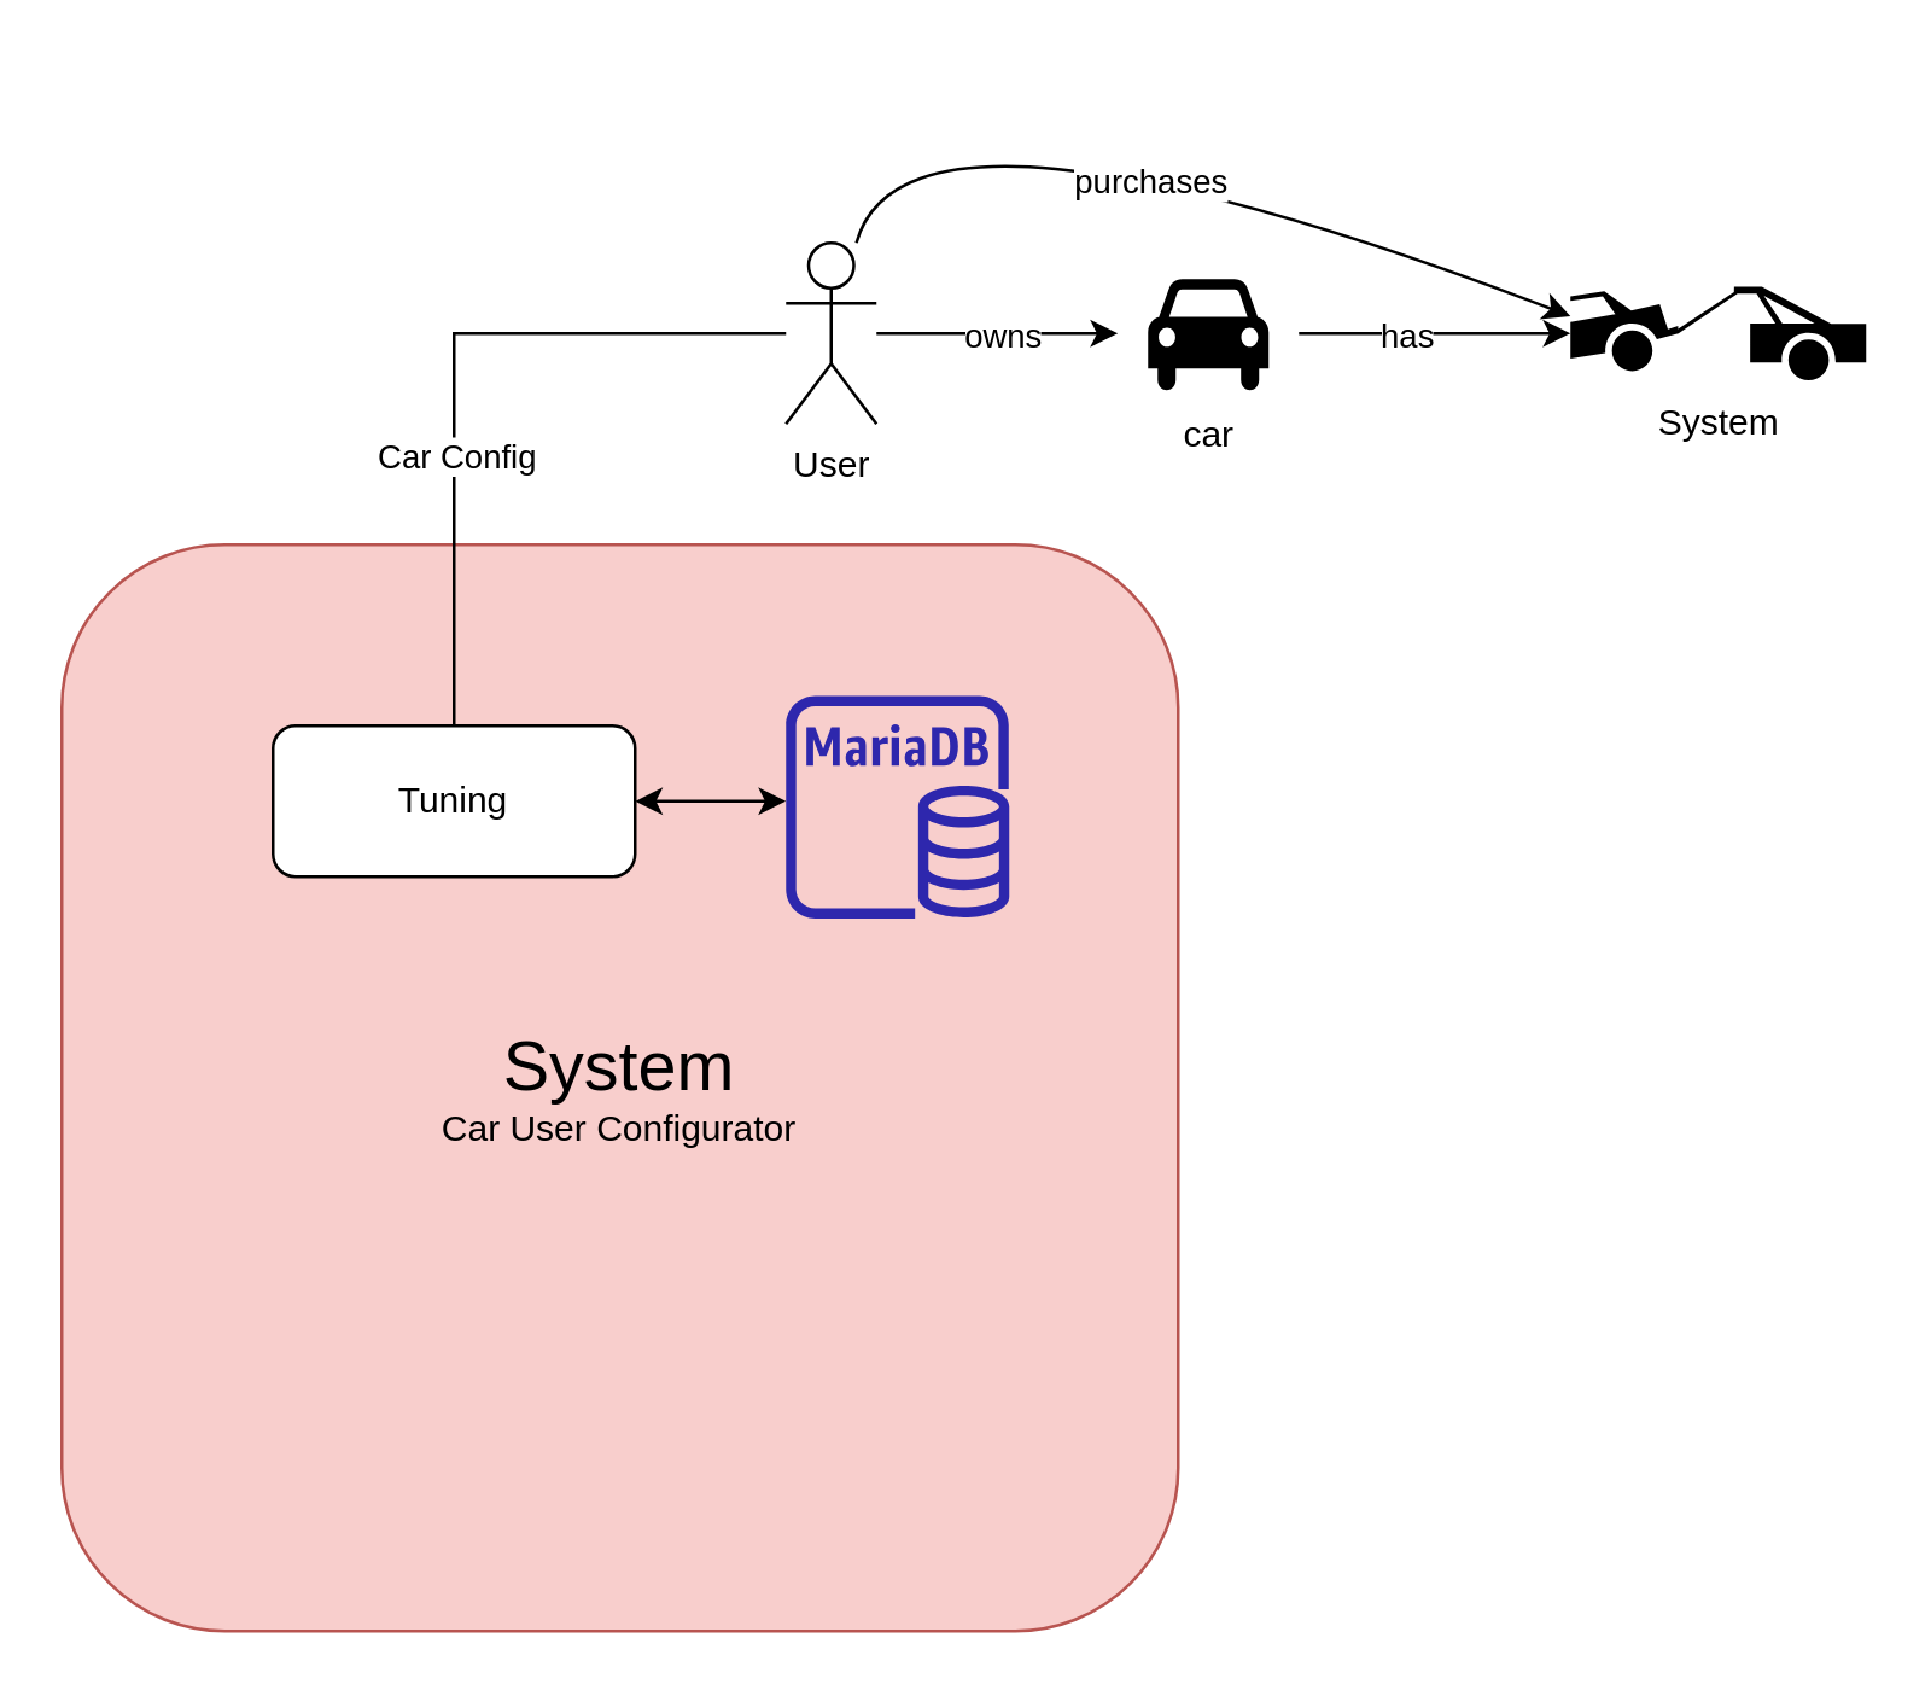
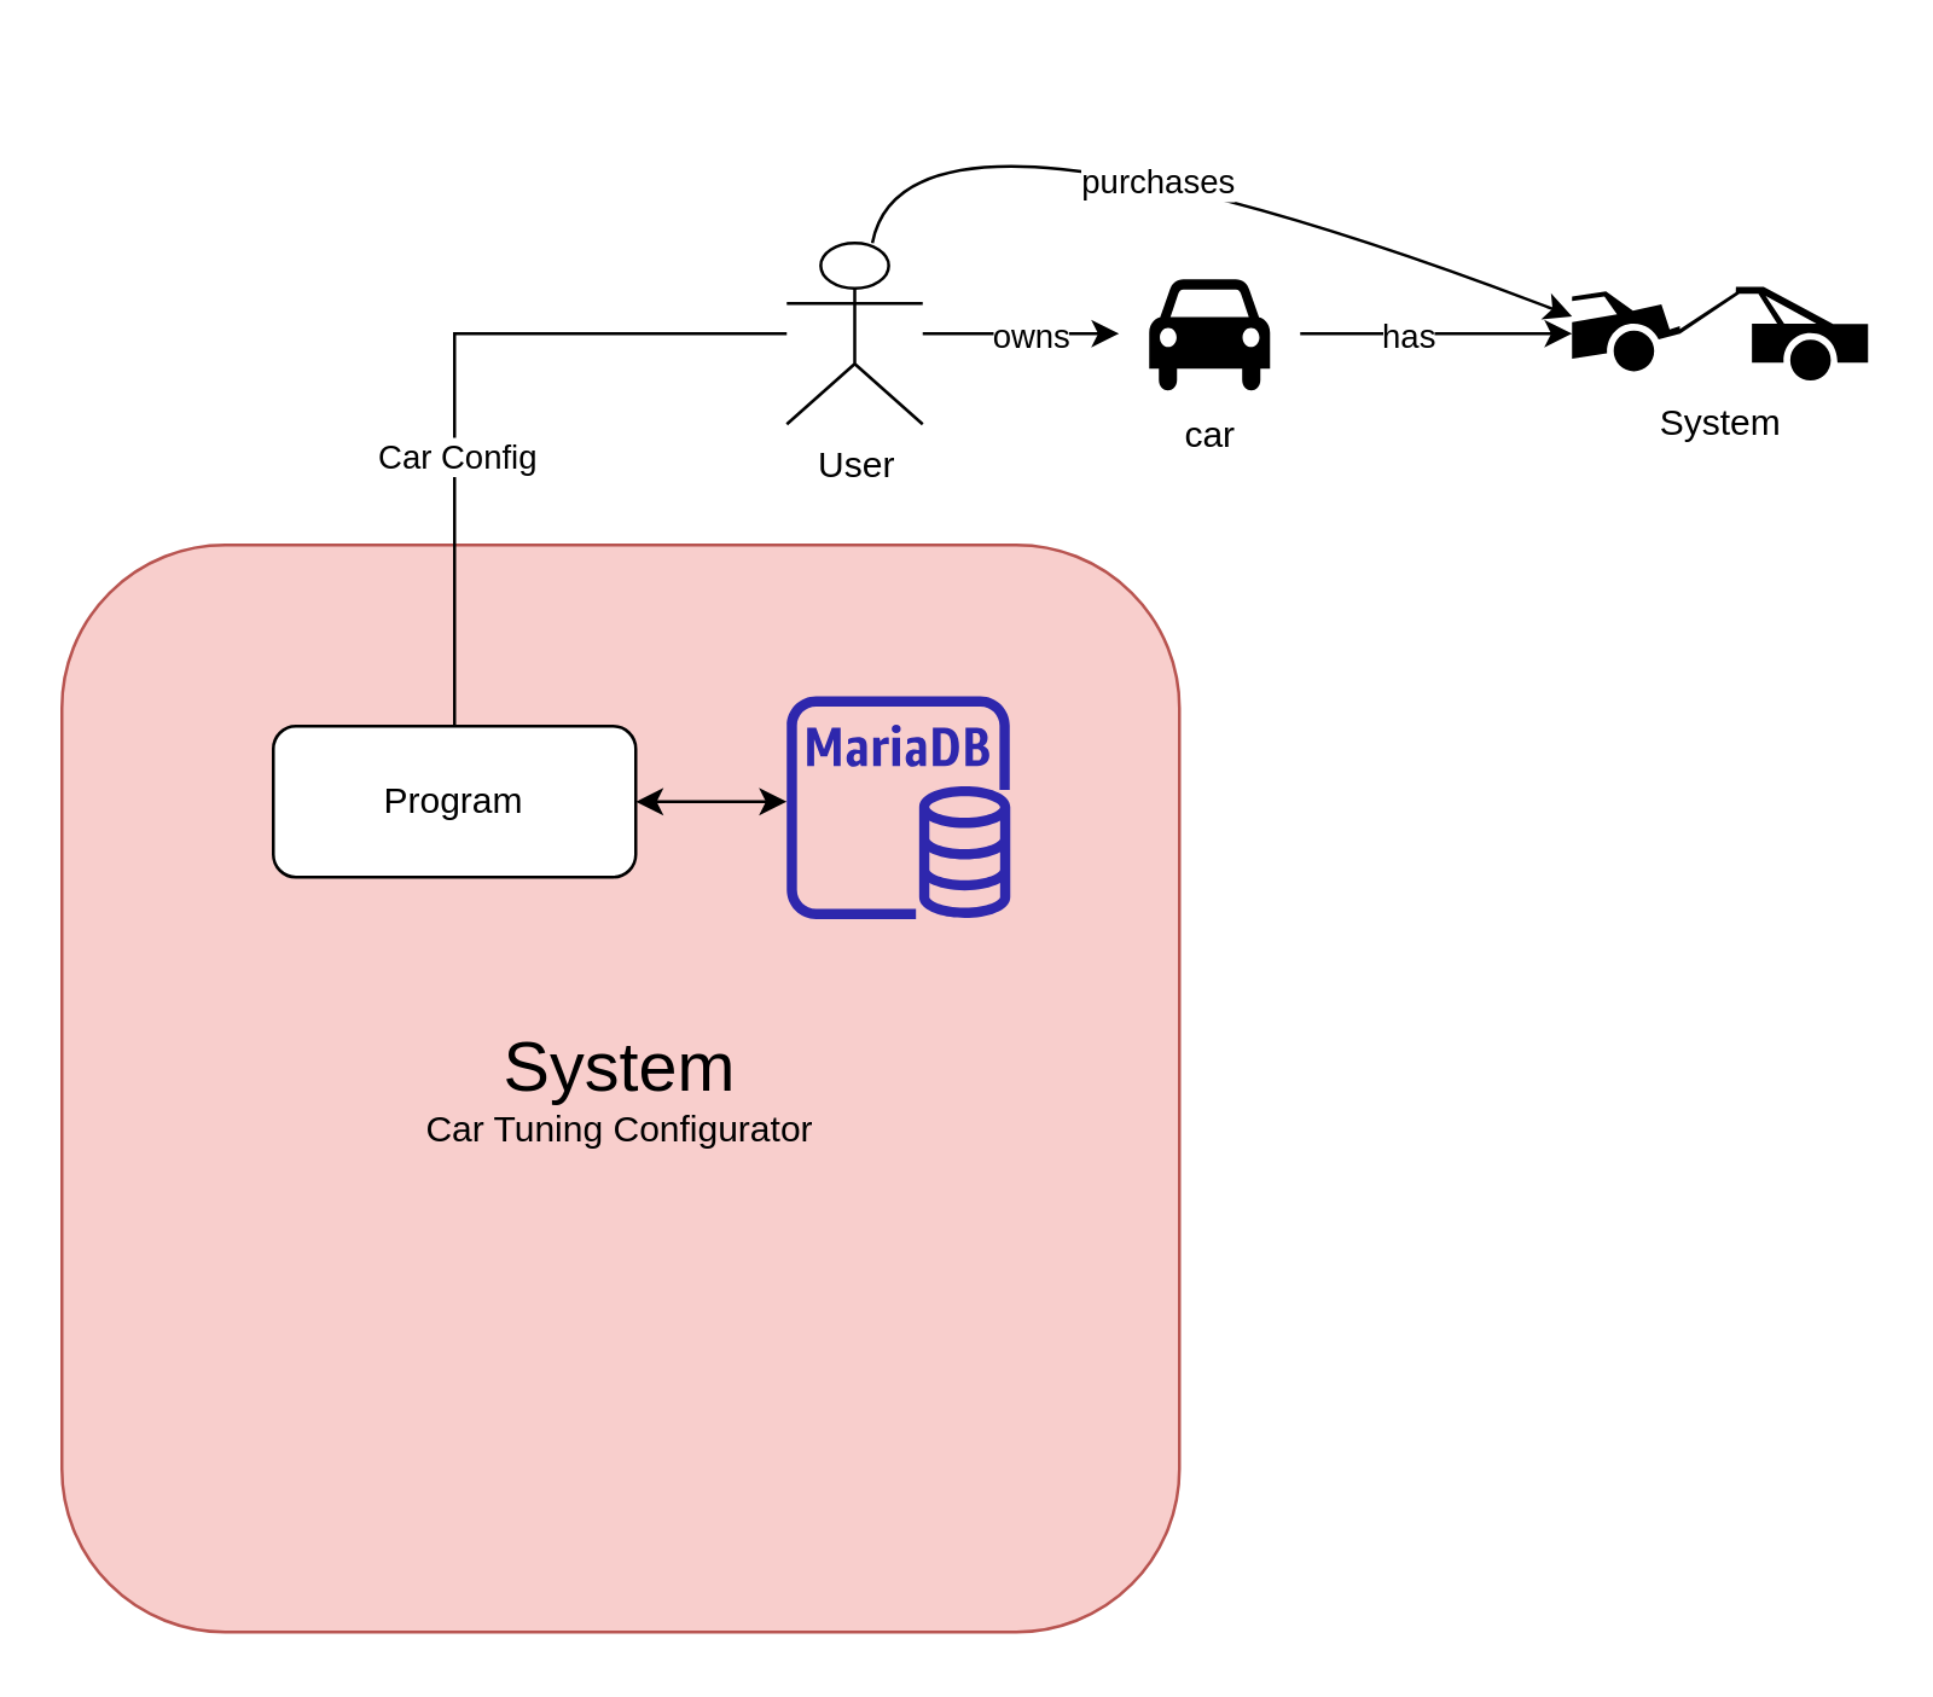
  <mxCell id="0" />
  <mxCell id="1" parent="0" />
- <mxCell id="2" value="&lt;font style=&quot;font-size: 23px;&quot;&gt;System&lt;br&gt;&lt;/font&gt;Car User Configurator" style="rounded=1;whiteSpace=wrap;html=1;fillColor=#f8cecc;strokeColor=#b85450;" parent="1" vertex="1"><mxGeometry x="20" y="180" width="370" height="360" as="geometry" /></mxCell>
+ <mxCell id="2" value="&lt;font style=&quot;font-size: 23px;&quot;&gt;System&lt;br&gt;&lt;/font&gt;Car Tuning Configurator" style="rounded=1;whiteSpace=wrap;html=1;fillColor=#f8cecc;strokeColor=#b85450;" parent="1" vertex="1"><mxGeometry x="20" y="180" width="370" height="360" as="geometry" /></mxCell>
  <mxCell id="3" style="edgeStyle=orthogonalEdgeStyle;rounded=0;orthogonalLoop=1;jettySize=auto;html=1;" parent="1" edge="1"><mxGeometry relative="1" as="geometry"><mxPoint x="430" y="110" as="sourcePoint" /><mxPoint x="520" y="110" as="targetPoint" /></mxGeometry></mxCell>
  <mxCell id="4" value="has" style="edgeLabel;html=1;align=center;verticalAlign=middle;resizable=0;points=[];" parent="3" vertex="1" connectable="0"><mxGeometry x="-0.22" relative="1" as="geometry"><mxPoint as="offset" /></mxGeometry></mxCell>
  <mxCell id="5" style="edgeStyle=orthogonalEdgeStyle;rounded=0;orthogonalLoop=1;jettySize=auto;html=1;endArrow=none;" parent="1" source="9" target="10" edge="1"><mxGeometry relative="1" as="geometry"><mxPoint x="150" y="190" as="targetPoint" /></mxGeometry></mxCell>
  <mxCell id="6" value="Car Config" style="edgeLabel;html=1;align=center;verticalAlign=middle;resizable=0;points=[];" parent="5" vertex="1" connectable="0"><mxGeometry x="-0.015" y="-1" relative="1" as="geometry"><mxPoint x="1" y="32" as="offset" /></mxGeometry></mxCell>
  <mxCell id="7" style="edgeStyle=orthogonalEdgeStyle;rounded=0;orthogonalLoop=1;jettySize=auto;html=1;" parent="1" source="9" edge="1"><mxGeometry relative="1" as="geometry"><mxPoint x="370" y="110" as="targetPoint" /></mxGeometry></mxCell>
  <mxCell id="8" value="owns" style="edgeLabel;html=1;align=center;verticalAlign=middle;resizable=0;points=[];" parent="7" vertex="1" connectable="0"><mxGeometry x="-0.316" y="2" relative="1" as="geometry"><mxPoint x="13" y="2" as="offset" /></mxGeometry></mxCell>
- <mxCell id="9" value="User" style="shape=umlActor;verticalLabelPosition=bottom;verticalAlign=top;html=1;outlineConnect=0;" parent="1" vertex="1"><mxGeometry x="260" y="80" width="30" height="60" as="geometry" /></mxCell>
- <mxCell id="10" value="Tuning" style="rounded=1;whiteSpace=wrap;html=1;" parent="1" vertex="1"><mxGeometry x="90" y="240" width="120" height="50" as="geometry" /></mxCell>
+ <mxCell id="9" value="User" style="shape=umlActor;verticalLabelPosition=bottom;verticalAlign=top;html=1;outlineConnect=0;" parent="1" vertex="1"><mxGeometry x="260" y="80" width="45" height="60" as="geometry" /></mxCell>
+ <mxCell id="10" value="Program" style="rounded=1;whiteSpace=wrap;html=1;" parent="1" vertex="1"><mxGeometry x="90" y="240" width="120" height="50" as="geometry" /></mxCell>
  <mxCell id="11" value="car" style="shape=mxgraph.signs.transportation.car_4;html=1;pointerEvents=1;fillColor=#000000;strokeColor=none;verticalLabelPosition=bottom;verticalAlign=top;align=center;" parent="1" vertex="1"><mxGeometry x="380" y="92" width="40" height="38" as="geometry" /></mxCell>
  <mxCell id="12" value="" style="endArrow=classic;startArrow=classic;html=1;rounded=0;" parent="1" source="10" edge="1"><mxGeometry width="50" height="50" relative="1" as="geometry"><mxPoint x="180" y="340" as="sourcePoint" /><mxPoint x="260" y="265" as="targetPoint" /></mxGeometry></mxCell>
  <mxCell id="13" value="" style="sketch=0;outlineConnect=0;fontColor=#232F3E;gradientColor=none;fillColor=#2E27AD;strokeColor=none;dashed=0;verticalLabelPosition=bottom;verticalAlign=top;align=center;html=1;fontSize=12;fontStyle=0;aspect=fixed;pointerEvents=1;shape=mxgraph.aws4.rds_mariadb_instance;" parent="1" vertex="1"><mxGeometry x="260" y="230" width="74" height="74" as="geometry" /></mxCell>
  <mxCell id="14" value="" style="curved=1;endArrow=classic;html=1;rounded=0;" parent="1" source="9" edge="1"><mxGeometry width="50" height="50" relative="1" as="geometry"><mxPoint x="300" y="70" as="sourcePoint" /><mxPoint x="520" y="104.255" as="targetPoint" /><Array as="points"><mxPoint x="300" y="20" /></Array></mxGeometry></mxCell>
  <mxCell id="15" value="purchases" style="edgeLabel;html=1;align=center;verticalAlign=middle;resizable=0;points=[];" parent="14" vertex="1" connectable="0"><mxGeometry x="0.022" y="-8" relative="1" as="geometry"><mxPoint as="offset" /></mxGeometry></mxCell>
  <mxCell id="16" value="System" style="shape=mxgraph.signs.transportation.tow_away;html=1;pointerEvents=1;fillColor=#000000;strokeColor=none;verticalLabelPosition=bottom;verticalAlign=top;align=center;sketch=0;" vertex="1" parent="1"><mxGeometry x="520" y="94.5" width="98" height="31" as="geometry" /></mxCell>
